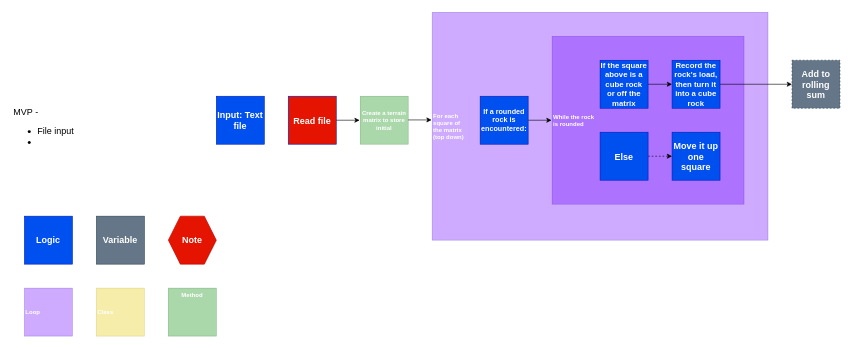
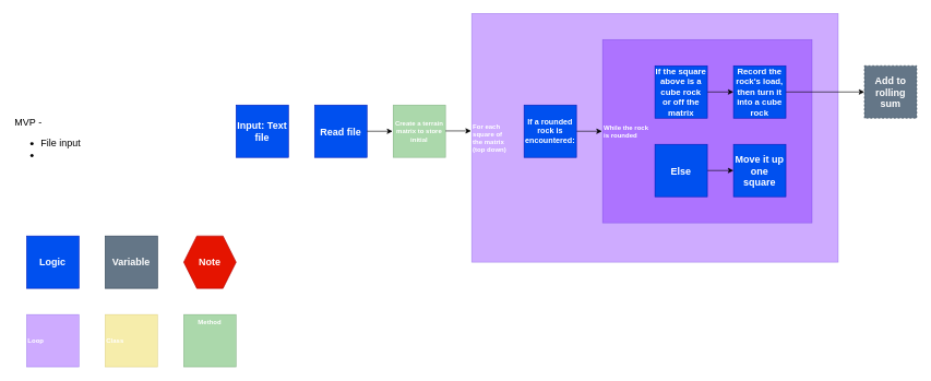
  <mxCell id="0" />
  <mxCell id="1" parent="0" />
  <mxCell id="2" value="For each &lt;br&gt;square of &lt;br&gt;the matrix &lt;br&gt;(top down)" style="rounded=0;whiteSpace=wrap;html=1;fillColor=#6a00ff;fontColor=#ffffff;strokeColor=#3700CC;fontSize=10;fontStyle=1;align=left;opacity=33;perimeterSpacing=1;strokeWidth=1;" vertex="1" parent="1"><mxGeometry x="720" y="20" width="560" height="380" as="geometry" /></mxCell>
  <mxCell id="3" value="While the rock &lt;br&gt;is rounded" style="rounded=0;whiteSpace=wrap;html=1;fillColor=#6a00ff;fontColor=#ffffff;strokeColor=#3700CC;fontSize=10;fontStyle=1;align=left;opacity=33;perimeterSpacing=1;strokeWidth=1;" vertex="1" parent="1"><mxGeometry x="920" y="60" width="320" height="280" as="geometry" /></mxCell>
  <mxCell id="4" value="Loop" style="rounded=0;whiteSpace=wrap;html=1;fillColor=#6a00ff;fontColor=#ffffff;strokeColor=#3700CC;fontSize=10;fontStyle=1;align=left;opacity=33;perimeterSpacing=1;strokeWidth=1;" parent="1" vertex="1"><mxGeometry x="40" y="480" width="80" height="80" as="geometry" /></mxCell>
  <mxCell id="5" value="Class" style="rounded=0;whiteSpace=wrap;html=1;fillColor=#e3c800;fontColor=#FFFFFF;strokeColor=#B09500;fontSize=10;fontStyle=1;align=left;opacity=33;perimeterSpacing=1;strokeWidth=1;" parent="1" vertex="1"><mxGeometry x="160" y="480" width="80" height="80" as="geometry" /></mxCell>
  <mxCell id="6" value="Method" style="rounded=0;whiteSpace=wrap;html=1;fillColor=#008a00;fontColor=#ffffff;strokeColor=#005700;fontSize=10;fontStyle=1;align=center;opacity=33;perimeterSpacing=1;strokeWidth=1;verticalAlign=top;" parent="1" vertex="1"><mxGeometry x="280" y="480" width="80" height="80" as="geometry" /></mxCell>
  <mxCell id="7" value="Logic" style="rounded=0;whiteSpace=wrap;html=1;fillColor=#0050ef;fontColor=#ffffff;strokeColor=#001DBC;fontSize=15;fontStyle=1" parent="1" vertex="1"><mxGeometry x="40" y="360" width="80" height="80" as="geometry" /></mxCell>
  <mxCell id="8" value="Variable" style="rounded=0;whiteSpace=wrap;html=1;fillColor=#647687;fontColor=#ffffff;strokeColor=#314354;fontSize=15;fontStyle=1" parent="1" vertex="1"><mxGeometry x="160" y="360" width="80" height="80" as="geometry" /></mxCell>
  <mxCell id="9" value="Note" style="shape=hexagon;perimeter=hexagonPerimeter2;whiteSpace=wrap;html=1;fixedSize=1;fillColor=#e51400;fontColor=#ffffff;strokeColor=#B20000;fontStyle=1;fontSize=15;" parent="1" vertex="1"><mxGeometry x="280" y="360" width="80" height="80" as="geometry" /></mxCell>
  <mxCell id="10" value="Input: Text file" style="rounded=0;whiteSpace=wrap;html=1;fillColor=#0050ef;fontColor=#ffffff;strokeColor=#001DBC;fontSize=15;fontStyle=1" parent="1" vertex="1"><mxGeometry x="360" y="160" width="80" height="80" as="geometry" /></mxCell>
- <mxCell id="11" value="Read file" style="rounded=0;whiteSpace=wrap;html=1;fillColor=#e51400;fontColor=#ffffff;strokeColor=#001DBC;fontSize=15;fontStyle=1;" parent="1" vertex="1"><mxGeometry x="480" y="160" width="80" height="80" as="geometry" /></mxCell>
+ <mxCell id="11" value="Read file" style="rounded=0;whiteSpace=wrap;html=1;fillColor=#0050ef;fontColor=#ffffff;strokeColor=#001DBC;fontSize=15;fontStyle=1" parent="1" vertex="1"><mxGeometry x="480" y="160" width="80" height="80" as="geometry" /></mxCell>
  <mxCell id="12" value="MVP - &lt;br style=&quot;font-size: 15px;&quot;&gt;&lt;ul&gt;&lt;li&gt;File input&lt;/li&gt;&lt;li&gt;&lt;br&gt;&lt;/li&gt;&lt;/ul&gt;" style="text;html=1;strokeColor=none;fillColor=none;align=left;verticalAlign=top;whiteSpace=wrap;rounded=0;fontSize=15;" parent="1" vertex="1"><mxGeometry x="20" y="170" width="340" height="190" as="geometry" /></mxCell>
  <mxCell id="13" value="" style="edgeStyle=orthogonalEdgeStyle;rounded=0;orthogonalLoop=1;jettySize=auto;html=1;" edge="1" parent="1"><mxGeometry relative="1" as="geometry"><mxPoint x="680" y="199.5" as="sourcePoint" /><mxPoint x="719" y="199.5" as="targetPoint" /></mxGeometry></mxCell>
  <mxCell id="14" value="Create a terrain matrix to store initial" style="rounded=0;whiteSpace=wrap;html=1;fillColor=#008a00;fontColor=#ffffff;strokeColor=#005700;fontSize=10;fontStyle=1;align=center;opacity=33;perimeterSpacing=1;strokeWidth=1;verticalAlign=middle;" vertex="1" parent="1"><mxGeometry x="600" y="160" width="80" height="80" as="geometry" /></mxCell>
  <mxCell id="15" value="" style="edgeStyle=orthogonalEdgeStyle;rounded=0;orthogonalLoop=1;jettySize=auto;html=1;" edge="1" parent="1"><mxGeometry relative="1" as="geometry"><mxPoint x="560" y="200" as="sourcePoint" /><mxPoint x="599" y="200" as="targetPoint" /></mxGeometry></mxCell>
  <mxCell id="16" value="" style="edgeStyle=orthogonalEdgeStyle;rounded=0;orthogonalLoop=1;jettySize=auto;html=1;" edge="1" parent="1" source="17" target="3"><mxGeometry relative="1" as="geometry" /></mxCell>
  <mxCell id="17" value="If a rounded rock is encountered:" style="rounded=0;whiteSpace=wrap;html=1;fillColor=#0050ef;fontColor=#ffffff;strokeColor=#001DBC;fontSize=12;fontStyle=1" vertex="1" parent="1"><mxGeometry x="800" y="160" width="80" height="80" as="geometry" /></mxCell>
  <mxCell id="18" value="" style="edgeStyle=orthogonalEdgeStyle;rounded=0;orthogonalLoop=1;jettySize=auto;html=1;" edge="1" parent="1" source="19" target="21"><mxGeometry relative="1" as="geometry" /></mxCell>
  <mxCell id="19" value="If the square above is a cube rock or off the matrix" style="rounded=0;whiteSpace=wrap;html=1;fillColor=#0050ef;fontColor=#ffffff;strokeColor=#001DBC;fontSize=13;fontStyle=1" vertex="1" parent="1"><mxGeometry x="1000" y="100" width="80" height="80" as="geometry" /></mxCell>
  <mxCell id="20" style="edgeStyle=orthogonalEdgeStyle;rounded=0;orthogonalLoop=1;jettySize=auto;html=1;" edge="1" parent="1" source="21" target="25"><mxGeometry relative="1" as="geometry" /></mxCell>
  <mxCell id="21" value="Record the rock's load, then turn it into a cube rock" style="rounded=0;whiteSpace=wrap;html=1;fillColor=#0050ef;fontColor=#ffffff;strokeColor=#001DBC;fontSize=13;fontStyle=1" vertex="1" parent="1"><mxGeometry x="1120" y="100" width="80" height="80" as="geometry" /></mxCell>
  <mxCell id="22" value="Move it up one square" style="rounded=0;whiteSpace=wrap;html=1;fillColor=#0050ef;fontColor=#ffffff;strokeColor=#001DBC;fontSize=15;fontStyle=1" vertex="1" parent="1"><mxGeometry x="1120" y="220" width="80" height="80" as="geometry" /></mxCell>
- <mxCell id="23" value="" style="edgeStyle=orthogonalEdgeStyle;rounded=0;orthogonalLoop=1;jettySize=auto;html=1;dashed=1;" edge="1" parent="1" source="24" target="22"><mxGeometry relative="1" as="geometry" /></mxCell>
+ <mxCell id="23" value="" style="edgeStyle=orthogonalEdgeStyle;rounded=0;orthogonalLoop=1;jettySize=auto;html=1;" edge="1" parent="1" source="24" target="22"><mxGeometry relative="1" as="geometry" /></mxCell>
  <mxCell id="24" value="Else" style="rounded=0;whiteSpace=wrap;html=1;fillColor=#0050ef;fontColor=#ffffff;strokeColor=#001DBC;fontSize=15;fontStyle=1" vertex="1" parent="1"><mxGeometry x="1000" y="220" width="80" height="80" as="geometry" /></mxCell>
  <mxCell id="25" value="Add to rolling sum" style="rounded=0;whiteSpace=wrap;html=1;fillColor=#647687;fontColor=#ffffff;strokeColor=#314354;fontSize=15;fontStyle=1;dashed=1;" vertex="1" parent="1"><mxGeometry x="1320" y="100" width="80" height="80" as="geometry" /></mxCell>
